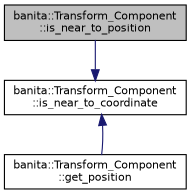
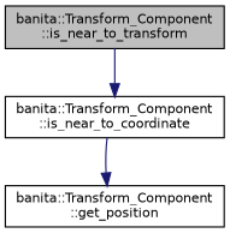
  digraph {
    rankdir=TB
    node [color=black fillcolor=white fontname=Helvetica fontsize=10 shape=record style=filled]
    edge [color=midnightblue fontname=Helvetica fontsize=10 labelfontname=Helvetica labelfontsize=10 style=solid]
-   n1 [fillcolor=grey75 fontcolor=black height=0.2 label="banita::Transform_Component\l::is_near_to_position" width=0.4]
+   n1 [fillcolor=grey75 fontcolor=black height=0.2 label="banita::Transform_Component\l::is_near_to_transform" width=0.4]
    n2 [height=0.2 label="banita::Transform_Component\l::is_near_to_coordinate" width=0.4]
    n3 [height=0.2 label="banita::Transform_Component\l::get_position" width=0.4]
    n1 -> n2
-   n3 -> n2
+   n2 -> n3
  }
